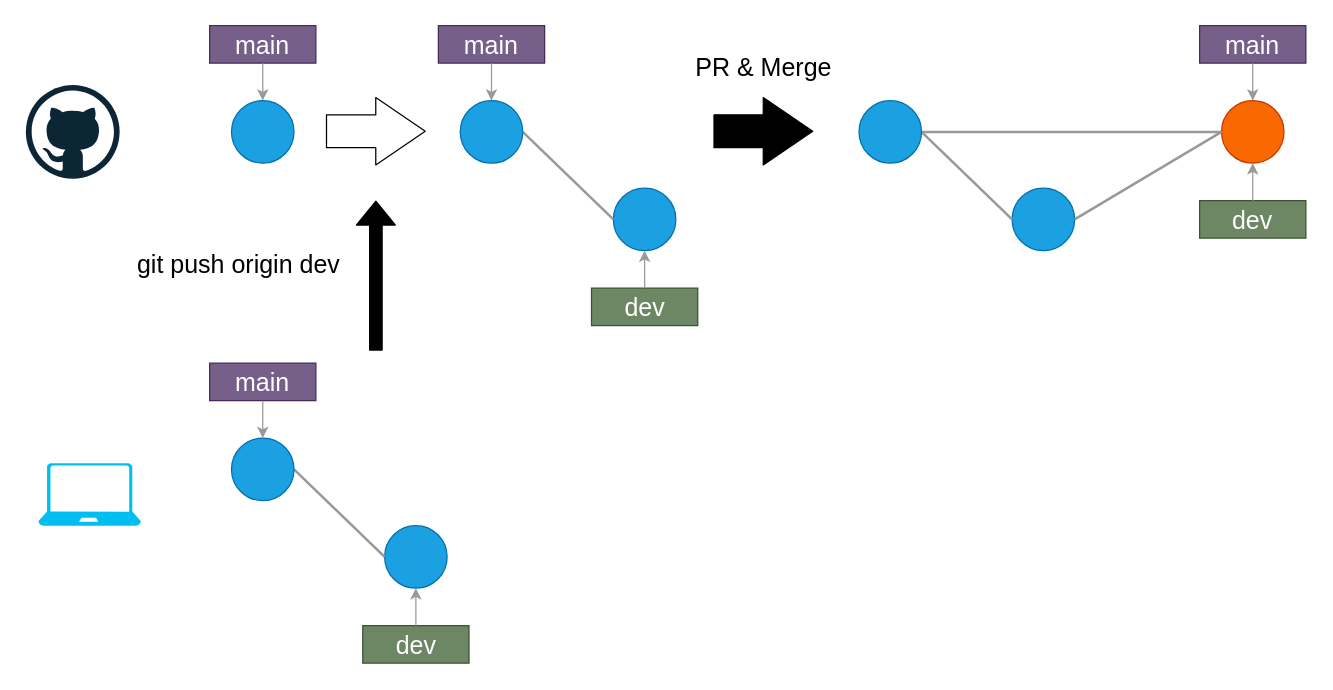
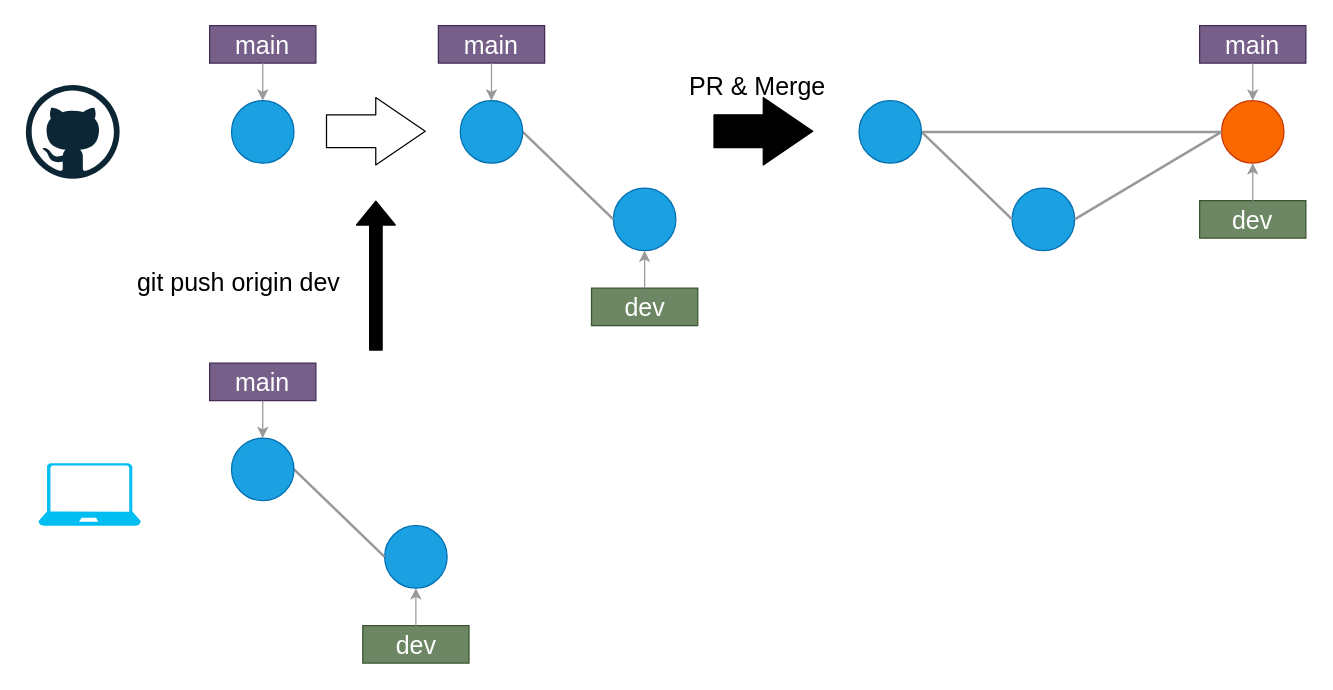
  <mxCell id="0" />
  <mxCell id="1" parent="0" />
  <mxCell id="2" value="" style="ellipse;whiteSpace=wrap;html=1;aspect=fixed;fillColor=#1ba1e2;fontColor=#ffffff;strokeColor=#006EAF;" parent="1" vertex="1"><mxGeometry x="307" y="420" width="50" height="50" as="geometry" /></mxCell>
  <mxCell id="3" value="" style="endArrow=none;html=1;entryX=0;entryY=0.5;entryDx=0;entryDy=0;strokeColor=#999999;strokeWidth=2;exitX=1;exitY=0.5;exitDx=0;exitDy=0;" parent="1" source="8" target="2" edge="1"><mxGeometry width="50" height="50" relative="1" as="geometry"><mxPoint x="234.5" y="380" as="sourcePoint" /><mxPoint x="194.5" y="480" as="targetPoint" /></mxGeometry></mxCell>
  <mxCell id="4" value="main" style="rounded=1;whiteSpace=wrap;html=1;fillColor=#76608a;strokeColor=#432D57;fontColor=#ffffff;fontSize=20;arcSize=0;" parent="1" vertex="1"><mxGeometry x="167" y="290" width="85" height="30" as="geometry" /></mxCell>
  <mxCell id="5" value="" style="endArrow=classic;html=1;fontSize=20;exitX=0.5;exitY=1;exitDx=0;exitDy=0;entryX=0.5;entryY=0;entryDx=0;entryDy=0;strokeColor=#999999;" parent="1" source="4" edge="1"><mxGeometry width="50" height="50" relative="1" as="geometry"><mxPoint x="174.5" y="340" as="sourcePoint" /><mxPoint x="209.5" y="350" as="targetPoint" /></mxGeometry></mxCell>
  <mxCell id="6" value="dev" style="rounded=1;whiteSpace=wrap;html=1;fillColor=#6d8764;strokeColor=#3A5431;fontColor=#ffffff;fontSize=20;arcSize=0;" parent="1" vertex="1"><mxGeometry x="289.5" y="500" width="85" height="30" as="geometry" /></mxCell>
  <mxCell id="7" value="" style="endArrow=classic;html=1;fontSize=20;exitX=0.5;exitY=0;exitDx=0;exitDy=0;strokeColor=#999999;entryX=0.5;entryY=1;entryDx=0;entryDy=0;" parent="1" source="6" target="2" edge="1"><mxGeometry width="50" height="50" relative="1" as="geometry"><mxPoint x="414.5" y="540" as="sourcePoint" /><mxPoint x="334.5" y="515" as="targetPoint" /></mxGeometry></mxCell>
  <mxCell id="8" value="" style="ellipse;whiteSpace=wrap;html=1;aspect=fixed;fillColor=#1ba1e2;fontColor=#ffffff;strokeColor=#006EAF;" parent="1" vertex="1"><mxGeometry x="184.5" y="350" width="50" height="50" as="geometry" /></mxCell>
  <mxCell id="9" value="main" style="rounded=1;whiteSpace=wrap;html=1;fillColor=#76608a;strokeColor=#432D57;fontColor=#ffffff;fontSize=20;arcSize=0;" parent="1" vertex="1"><mxGeometry x="167" y="20" width="85" height="30" as="geometry" /></mxCell>
  <mxCell id="10" value="" style="endArrow=classic;html=1;fontSize=20;exitX=0.5;exitY=1;exitDx=0;exitDy=0;entryX=0.5;entryY=0;entryDx=0;entryDy=0;strokeColor=#999999;" parent="1" source="9" edge="1"><mxGeometry width="50" height="50" relative="1" as="geometry"><mxPoint x="174.5" y="70" as="sourcePoint" /><mxPoint x="209.5" y="80" as="targetPoint" /></mxGeometry></mxCell>
  <mxCell id="11" value="" style="ellipse;whiteSpace=wrap;html=1;aspect=fixed;fillColor=#1ba1e2;fontColor=#ffffff;strokeColor=#006EAF;" parent="1" vertex="1"><mxGeometry x="184.5" y="80" width="50" height="50" as="geometry" /></mxCell>
  <mxCell id="12" value="" style="ellipse;whiteSpace=wrap;html=1;aspect=fixed;fontColor=#000000;strokeColor=#C73500;fillColor=#fa6800;" parent="1" vertex="1"><mxGeometry x="976.5" y="80" width="50" height="50" as="geometry" /></mxCell>
  <mxCell id="13" value="" style="endArrow=none;html=1;exitX=1;exitY=0.5;exitDx=0;exitDy=0;strokeWidth=2;entryX=0;entryY=0.5;entryDx=0;entryDy=0;strokeColor=#999999;" parent="1" source="20" target="12" edge="1"><mxGeometry width="50" height="50" relative="1" as="geometry"><mxPoint x="656.5" y="200" as="sourcePoint" /><mxPoint x="746.5" y="235" as="targetPoint" /></mxGeometry></mxCell>
  <mxCell id="14" value="" style="ellipse;whiteSpace=wrap;html=1;aspect=fixed;fillColor=#1ba1e2;fontColor=#ffffff;strokeColor=#006EAF;" parent="1" vertex="1"><mxGeometry x="809" y="150" width="50" height="50" as="geometry" /></mxCell>
  <mxCell id="15" value="" style="endArrow=none;html=1;entryX=0;entryY=0.5;entryDx=0;entryDy=0;strokeColor=#999999;strokeWidth=2;exitX=1;exitY=0.5;exitDx=0;exitDy=0;" parent="1" source="20" target="14" edge="1"><mxGeometry width="50" height="50" relative="1" as="geometry"><mxPoint x="736.5" y="110" as="sourcePoint" /><mxPoint x="696.5" y="210" as="targetPoint" /></mxGeometry></mxCell>
  <mxCell id="16" value="main" style="rounded=1;whiteSpace=wrap;html=1;fillColor=#76608a;strokeColor=#432D57;fontColor=#ffffff;fontSize=20;arcSize=0;" parent="1" vertex="1"><mxGeometry x="959" y="20" width="85" height="30" as="geometry" /></mxCell>
  <mxCell id="17" value="" style="endArrow=classic;html=1;fontSize=20;exitX=0.5;exitY=1;exitDx=0;exitDy=0;entryX=0.5;entryY=0;entryDx=0;entryDy=0;strokeColor=#999999;" parent="1" source="16" target="12" edge="1"><mxGeometry width="50" height="50" relative="1" as="geometry"><mxPoint x="966.5" y="70" as="sourcePoint" /><mxPoint x="1001.5" y="80" as="targetPoint" /></mxGeometry></mxCell>
  <mxCell id="18" value="dev" style="rounded=1;whiteSpace=wrap;html=1;fillColor=#6d8764;strokeColor=#3A5431;fontColor=#ffffff;fontSize=20;arcSize=0;" parent="1" vertex="1"><mxGeometry x="959" y="160" width="85" height="30" as="geometry" /></mxCell>
  <mxCell id="19" value="" style="endArrow=classic;html=1;fontSize=20;exitX=0.5;exitY=0;exitDx=0;exitDy=0;strokeColor=#999999;entryX=0.5;entryY=1;entryDx=0;entryDy=0;" parent="1" source="18" edge="1"><mxGeometry width="50" height="50" relative="1" as="geometry"><mxPoint x="1084" y="200" as="sourcePoint" /><mxPoint x="1001.5" y="130" as="targetPoint" /></mxGeometry></mxCell>
  <mxCell id="20" value="" style="ellipse;whiteSpace=wrap;html=1;aspect=fixed;fillColor=#1ba1e2;fontColor=#ffffff;strokeColor=#006EAF;" parent="1" vertex="1"><mxGeometry x="686.5" y="80" width="50" height="50" as="geometry" /></mxCell>
  <mxCell id="21" value="" style="endArrow=none;html=1;exitX=1;exitY=0.5;exitDx=0;exitDy=0;strokeWidth=2;entryX=0;entryY=0.5;entryDx=0;entryDy=0;strokeColor=#999999;" parent="1" source="14" target="12" edge="1"><mxGeometry width="50" height="50" relative="1" as="geometry"><mxPoint x="746.5" y="115" as="sourcePoint" /><mxPoint x="986.5" y="115" as="targetPoint" /></mxGeometry></mxCell>
  <mxCell id="22" value="" style="shape=flexArrow;endArrow=classic;html=1;endWidth=26.593;endSize=12.863;width=26.316;strokeColor=#000000;" parent="1" edge="1"><mxGeometry width="50" height="50" relative="1" as="geometry"><mxPoint x="260" y="104.5" as="sourcePoint" /><mxPoint x="340" y="104.5" as="targetPoint" /></mxGeometry></mxCell>
  <mxCell id="23" value="" style="shape=flexArrow;endArrow=classic;html=1;strokeColor=#000000;fillColor=#000000;" parent="1" edge="1"><mxGeometry width="50" height="50" relative="1" as="geometry"><mxPoint x="300" y="280" as="sourcePoint" /><mxPoint x="300" y="160" as="targetPoint" /></mxGeometry></mxCell>
- <mxCell id="24" value="git push origin dev" style="text;html=1;align=center;verticalAlign=middle;resizable=0;points=[];autosize=1;strokeColor=none;fillColor=none;fontColor=#000000;fontSize=20;" parent="1" vertex="1"><mxGeometry x="100" y="195" width="180" height="30" as="geometry" /></mxCell>
+ <mxCell id="24" value="git push origin dev" style="text;html=1;align=center;verticalAlign=middle;resizable=0;points=[];autosize=1;strokeColor=none;fillColor=none;fontColor=#000000;fontSize=20;" parent="1" vertex="1"><mxGeometry x="100" y="210" width="180" height="30" as="geometry" /></mxCell>
  <mxCell id="25" value="" style="dashed=0;outlineConnect=0;html=1;align=center;labelPosition=center;verticalLabelPosition=bottom;verticalAlign=top;shape=mxgraph.weblogos.github;fontSize=15;" parent="1" vertex="1"><mxGeometry x="20" y="67.5" width="75" height="75" as="geometry" /></mxCell>
  <mxCell id="26" value="" style="verticalLabelPosition=bottom;html=1;verticalAlign=top;align=center;strokeColor=none;fillColor=#00BEF2;shape=mxgraph.azure.laptop;pointerEvents=1;fontSize=15;" parent="1" vertex="1"><mxGeometry x="30" y="370" width="82" height="50" as="geometry" /></mxCell>
  <mxCell id="27" value="" style="ellipse;whiteSpace=wrap;html=1;aspect=fixed;fillColor=#1ba1e2;fontColor=#ffffff;strokeColor=#006EAF;" parent="1" vertex="1"><mxGeometry x="490" y="150" width="50" height="50" as="geometry" /></mxCell>
  <mxCell id="28" value="" style="endArrow=none;html=1;entryX=0;entryY=0.5;entryDx=0;entryDy=0;strokeColor=#999999;strokeWidth=2;exitX=1;exitY=0.5;exitDx=0;exitDy=0;" parent="1" source="33" target="27" edge="1"><mxGeometry width="50" height="50" relative="1" as="geometry"><mxPoint x="417.5" y="110" as="sourcePoint" /><mxPoint x="377.5" y="210" as="targetPoint" /></mxGeometry></mxCell>
  <mxCell id="29" value="main" style="rounded=1;whiteSpace=wrap;html=1;fillColor=#76608a;strokeColor=#432D57;fontColor=#ffffff;fontSize=20;arcSize=0;" parent="1" vertex="1"><mxGeometry x="350" y="20" width="85" height="30" as="geometry" /></mxCell>
  <mxCell id="30" value="" style="endArrow=classic;html=1;fontSize=20;exitX=0.5;exitY=1;exitDx=0;exitDy=0;entryX=0.5;entryY=0;entryDx=0;entryDy=0;strokeColor=#999999;" parent="1" source="29" edge="1"><mxGeometry width="50" height="50" relative="1" as="geometry"><mxPoint x="357.5" y="70" as="sourcePoint" /><mxPoint x="392.5" y="80" as="targetPoint" /></mxGeometry></mxCell>
  <mxCell id="31" value="dev" style="rounded=1;whiteSpace=wrap;html=1;fillColor=#6d8764;strokeColor=#3A5431;fontColor=#ffffff;fontSize=20;arcSize=0;" parent="1" vertex="1"><mxGeometry x="472.5" y="230" width="85" height="30" as="geometry" /></mxCell>
  <mxCell id="32" value="" style="endArrow=classic;html=1;fontSize=20;exitX=0.5;exitY=0;exitDx=0;exitDy=0;strokeColor=#999999;entryX=0.5;entryY=1;entryDx=0;entryDy=0;" parent="1" source="31" target="27" edge="1"><mxGeometry width="50" height="50" relative="1" as="geometry"><mxPoint x="597.5" y="270" as="sourcePoint" /><mxPoint x="517.5" y="245" as="targetPoint" /></mxGeometry></mxCell>
  <mxCell id="33" value="" style="ellipse;whiteSpace=wrap;html=1;aspect=fixed;fillColor=#1ba1e2;fontColor=#ffffff;strokeColor=#006EAF;" parent="1" vertex="1"><mxGeometry x="367.5" y="80" width="50" height="50" as="geometry" /></mxCell>
  <mxCell id="34" value="" style="shape=flexArrow;endArrow=classic;html=1;endWidth=26.593;endSize=12.863;width=26.316;strokeColor=#000000;fillColor=#000000;" parent="1" edge="1"><mxGeometry width="50" height="50" relative="1" as="geometry"><mxPoint x="570" y="104.5" as="sourcePoint" /><mxPoint x="650" y="104.5" as="targetPoint" /></mxGeometry></mxCell>
- <mxCell id="35" value="PR &amp;amp; Merge" style="text;html=1;align=center;verticalAlign=middle;resizable=0;points=[];autosize=1;strokeColor=none;fillColor=none;fontColor=#000000;fontSize=20;" parent="1" vertex="1"><mxGeometry x="550" y="37.5" width="120" height="30" as="geometry" /></mxCell>
+ <mxCell id="35" value="PR &amp;amp; Merge" style="text;html=1;align=center;verticalAlign=middle;resizable=0;points=[];autosize=1;strokeColor=none;fillColor=none;fontColor=#000000;fontSize=20;" parent="1" vertex="1"><mxGeometry x="545" y="52.5" width="120" height="30" as="geometry" /></mxCell>
